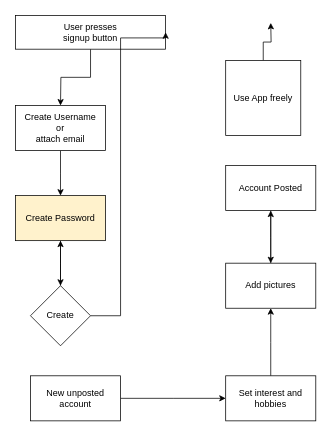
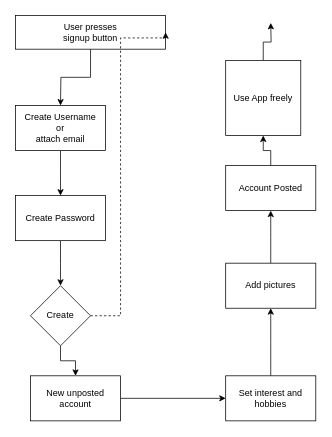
  <mxCell id="0" />
  <mxCell id="1" parent="0" />
  <mxCell id="2" style="edgeStyle=orthogonalEdgeStyle;rounded=0;orthogonalLoop=1;jettySize=auto;html=1;" edge="1" parent="1" source="3"><mxGeometry relative="1" as="geometry"><mxPoint x="80" y="140" as="targetPoint" /></mxGeometry></mxCell>
  <mxCell id="3" value="User presses&lt;div&gt;signup button&lt;/div&gt;" style="rounded=0;whiteSpace=wrap;html=1;" vertex="1" parent="1"><mxGeometry x="20" y="20" width="200" height="45" as="geometry" /></mxCell>
  <mxCell id="4" style="edgeStyle=orthogonalEdgeStyle;rounded=0;orthogonalLoop=1;jettySize=auto;html=1;" edge="1" parent="1" source="5"><mxGeometry relative="1" as="geometry"><mxPoint x="80" y="260" as="targetPoint" /></mxGeometry></mxCell>
  <mxCell id="5" value="Create Username&lt;div&gt;or&lt;/div&gt;&lt;div&gt;attach email&lt;/div&gt;" style="rounded=0;whiteSpace=wrap;html=1;" vertex="1" parent="1"><mxGeometry x="20" y="140" width="120" height="60" as="geometry" /></mxCell>
  <mxCell id="6" style="edgeStyle=orthogonalEdgeStyle;rounded=0;orthogonalLoop=1;jettySize=auto;html=1;" edge="1" parent="1" source="7"><mxGeometry relative="1" as="geometry"><mxPoint x="80" y="380" as="targetPoint" /></mxGeometry></mxCell>
- <mxCell id="7" value="Create Password" style="rounded=0;whiteSpace=wrap;html=1;fillColor=#fff2cc;" vertex="1" parent="1"><mxGeometry x="20" y="260" width="120" height="60" as="geometry" /></mxCell>
- <mxCell id="8" style="edgeStyle=orthogonalEdgeStyle;rounded=0;orthogonalLoop=1;jettySize=auto;html=1;entryX=1;entryY=0.5;entryDx=0;entryDy=0;exitX=1;exitY=0.5;exitDx=0;exitDy=0;" edge="1" parent="1" source="10" target="3"><mxGeometry relative="1" as="geometry"><Array as="points"><mxPoint x="160" y="420" /><mxPoint x="160" y="50" /></Array></mxGeometry></mxCell>
- <mxCell id="9" style="edgeStyle=orthogonalEdgeStyle;rounded=0;orthogonalLoop=1;jettySize=auto;html=1;" edge="1" parent="1" source="10" target="7"><mxGeometry relative="1" as="geometry" /></mxCell>
+ <mxCell id="7" value="Create Password" style="rounded=0;whiteSpace=wrap;html=1;" vertex="1" parent="1"><mxGeometry x="20" y="260" width="120" height="60" as="geometry" /></mxCell>
+ <mxCell id="8" style="edgeStyle=orthogonalEdgeStyle;rounded=0;orthogonalLoop=1;jettySize=auto;html=1;entryX=1;entryY=0.5;entryDx=0;entryDy=0;exitX=1;exitY=0.5;exitDx=0;exitDy=0;dashed=1;" edge="1" parent="1" source="10" target="3"><mxGeometry relative="1" as="geometry"><Array as="points"><mxPoint x="160" y="420" /><mxPoint x="160" y="50" /></Array></mxGeometry></mxCell>
+ <mxCell id="9" style="edgeStyle=orthogonalEdgeStyle;rounded=0;orthogonalLoop=1;jettySize=auto;html=1;entryX=0.5;entryY=0;entryDx=0;entryDy=0;" edge="1" parent="1" source="10" target="12"><mxGeometry relative="1" as="geometry" /></mxCell>
  <mxCell id="10" value="Create" style="rhombus;whiteSpace=wrap;html=1;" vertex="1" parent="1"><mxGeometry x="40" y="380" width="80" height="80" as="geometry" /></mxCell>
  <mxCell id="11" style="edgeStyle=orthogonalEdgeStyle;rounded=0;orthogonalLoop=1;jettySize=auto;html=1;" edge="1" parent="1" source="12"><mxGeometry relative="1" as="geometry"><mxPoint x="300" y="530" as="targetPoint" /></mxGeometry></mxCell>
  <mxCell id="12" value="New unposted account" style="rounded=0;whiteSpace=wrap;html=1;" vertex="1" parent="1"><mxGeometry x="40" y="500" width="120" height="60" as="geometry" /></mxCell>
  <mxCell id="13" style="edgeStyle=orthogonalEdgeStyle;rounded=0;orthogonalLoop=1;jettySize=auto;html=1;" edge="1" parent="1" source="14"><mxGeometry relative="1" as="geometry"><mxPoint x="360" y="410" as="targetPoint" /></mxGeometry></mxCell>
  <mxCell id="14" value="Set interest and hobbies" style="rounded=0;whiteSpace=wrap;html=1;" vertex="1" parent="1"><mxGeometry x="300" y="500" width="120" height="60" as="geometry" /></mxCell>
  <mxCell id="15" style="edgeStyle=orthogonalEdgeStyle;rounded=0;orthogonalLoop=1;jettySize=auto;html=1;" edge="1" parent="1" source="16"><mxGeometry relative="1" as="geometry"><mxPoint x="360" y="280" as="targetPoint" /></mxGeometry></mxCell>
  <mxCell id="16" value="Add pictures" style="rounded=0;whiteSpace=wrap;html=1;" vertex="1" parent="1"><mxGeometry x="300" y="350" width="120" height="60" as="geometry" /></mxCell>
- <mxCell id="17" style="edgeStyle=orthogonalEdgeStyle;rounded=0;orthogonalLoop=1;jettySize=auto;html=1;" edge="1" parent="1" source="18" target="16"><mxGeometry relative="1" as="geometry" /></mxCell>
+ <mxCell id="17" style="edgeStyle=orthogonalEdgeStyle;rounded=0;orthogonalLoop=1;jettySize=auto;html=1;entryX=0.5;entryY=1;entryDx=0;entryDy=0;" edge="1" parent="1" source="18" target="20"><mxGeometry relative="1" as="geometry" /></mxCell>
  <mxCell id="18" value="Account Posted" style="rounded=0;whiteSpace=wrap;html=1;" vertex="1" parent="1"><mxGeometry x="300" y="220" width="120" height="60" as="geometry" /></mxCell>
  <mxCell id="19" style="edgeStyle=orthogonalEdgeStyle;rounded=0;orthogonalLoop=1;jettySize=auto;html=1;" edge="1" parent="1" source="20"><mxGeometry relative="1" as="geometry"><mxPoint x="360" y="30" as="targetPoint" /></mxGeometry></mxCell>
  <mxCell id="20" value="Use App freely" style="rounded=0;whiteSpace=wrap;html=1;" vertex="1" parent="1"><mxGeometry x="300" y="80" width="100" height="100" as="geometry" /></mxCell>
